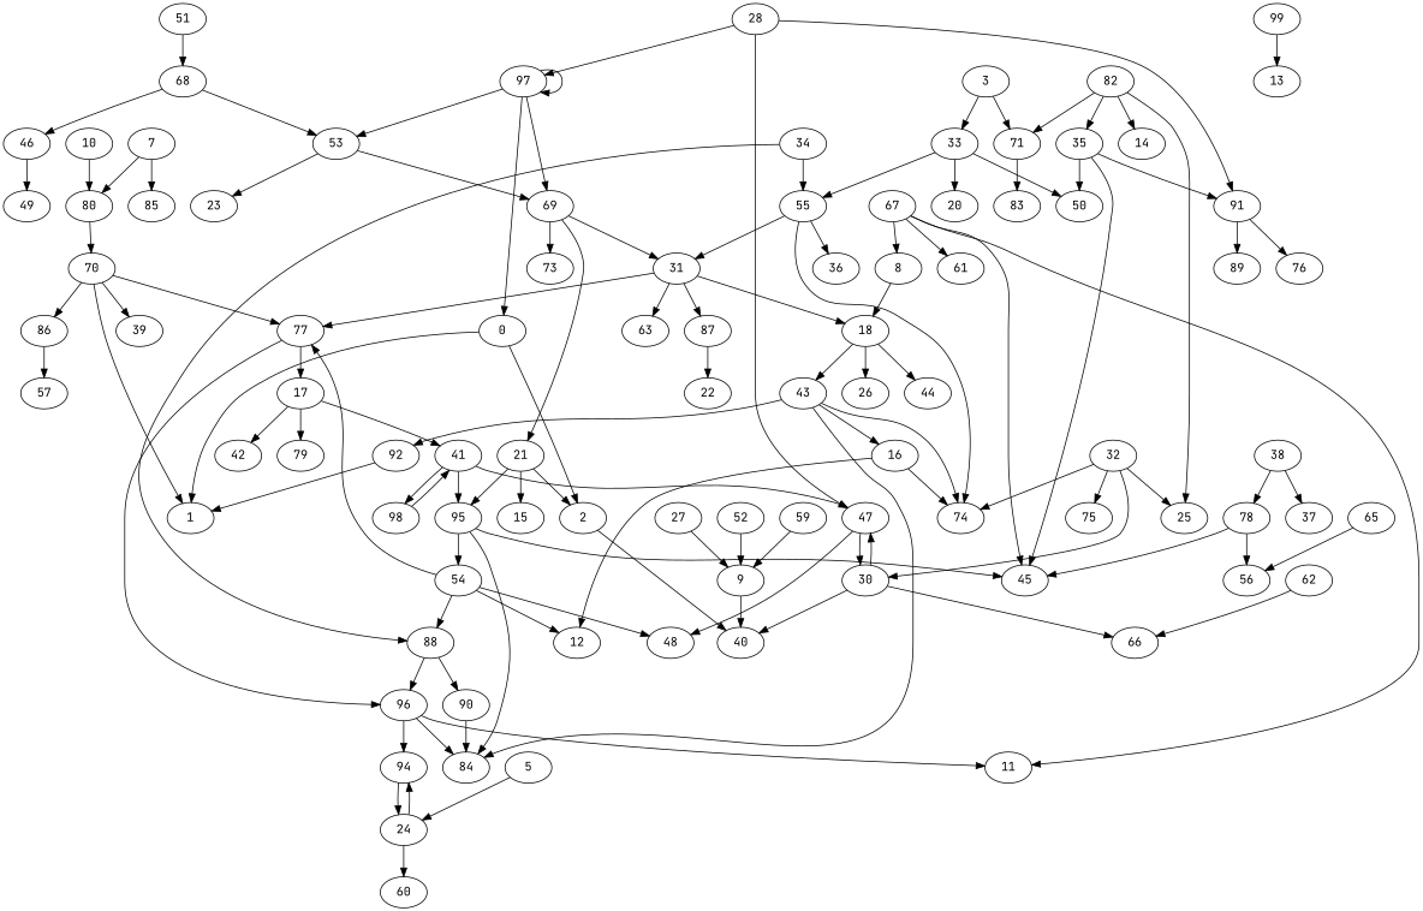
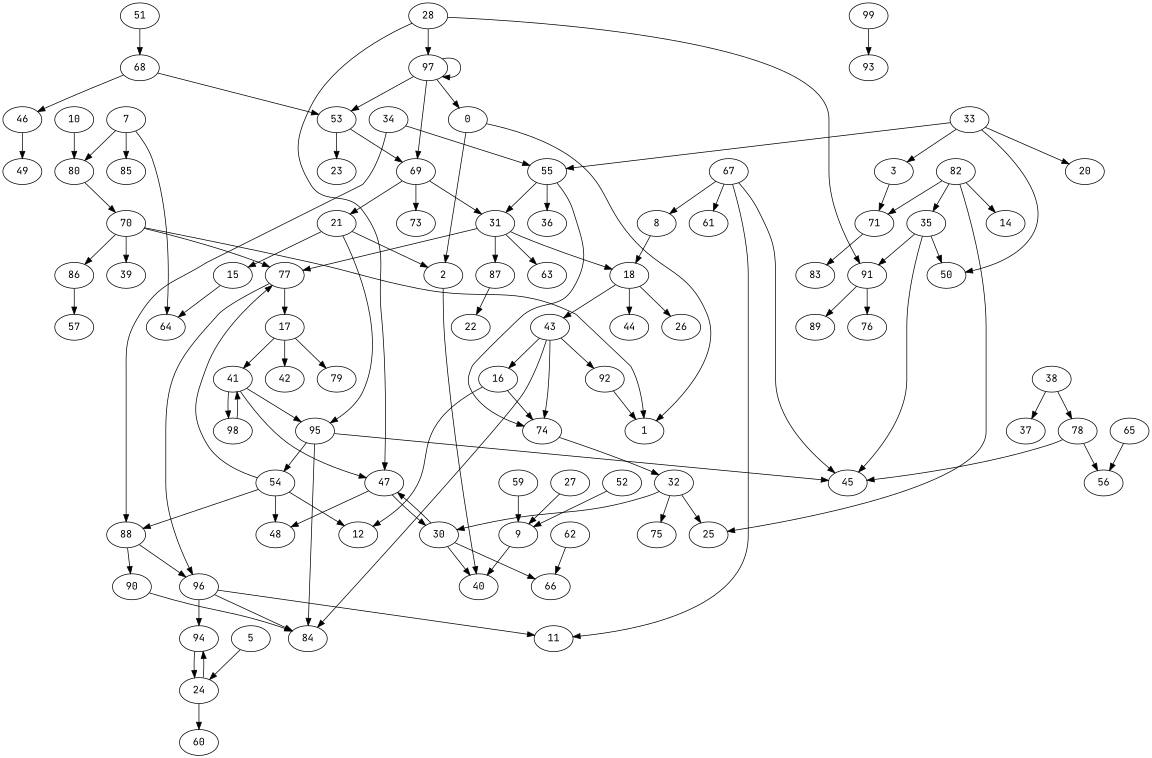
  digraph {
    fontname="JetBrains Mono"
    node [fontname="JetBrains Mono"]
    edge [fontname="JetBrains Mono"]
    0
    1
    2
    40
    3
    71
    83
    5
    24
    94
    60
    7
    85
+   64
    80
    70
    77
    39
    86
    8
    18
    26
    43
    44
    16
    74
    92
    84
    9
    10
    15
    12
    17
    79
    41
    42
    47
    95
    98
    30
    48
    45
    54
    27
    28
    91
    97
    89
    76
    53
    69
    66
    23
    31
    n55 [label=21]
    73
    63
    87
    96
    22
    11
    33
    20
    50
    55
    36
    34
    88
    90
    35
    38
    37
    78
    56
    46
    49
    51
    68
    52
    59
    62
    65
    67
    61
    57
    n86 [label=32]
    25
    75
    82
    14
    99
-   93 [label=13]
+   93
    0 -> 1
    0 -> 2
    2 -> 40
    3 -> 71
    71 -> 83
    5 -> 24
    24 -> 94
    24 -> 60
    94 -> 24
    7 -> 85
+   7 -> 64
    7 -> 80
    80 -> 70
    70 -> 1
    70 -> 77
    70 -> 39
    70 -> 86
    77 -> 17
    77 -> 96
    86 -> 57
    8 -> 18
    18 -> 26
    18 -> 43
    18 -> 44
    43 -> 16
    43 -> 74
    43 -> 92
    43 -> 84
    16 -> 74
    16 -> 12
    92 -> 1
    9 -> 40
    10 -> 80
+   15 -> 64
    17 -> 79
    17 -> 41
    17 -> 42
    41 -> 47
    41 -> 95
    41 -> 98
    47 -> 30
    47 -> 48
    95 -> 84
    95 -> 45
    95 -> 54
    98 -> 41
    30 -> 40
    30 -> 47
    30 -> 66
    54 -> 77
    54 -> 12
    54 -> 48
    54 -> 88
    27 -> 9
    28 -> 47
    28 -> 91
    28 -> 97
    91 -> 89
    91 -> 76
    97 -> 0
    97 -> 97
    97 -> 53
    97 -> 69
    53 -> 69
    53 -> 23
    69 -> 31
    69 -> n55
    69 -> 73
    31 -> 77
    31 -> 18
    31 -> 63
    31 -> 87
    n55 -> 2
    n55 -> 15
    n55 -> 95
    87 -> 22
    96 -> 94
    96 -> 84
    96 -> 11
-   3 -> 33
+   33 -> 3
    33 -> 20
    33 -> 50
    33 -> 55
    55 -> 74
    55 -> 31
    55 -> 36
    34 -> 55
    34 -> 88
    88 -> 96
    88 -> 90
    90 -> 84
    35 -> 45
    35 -> 91
    35 -> 50
    38 -> 37
    38 -> 78
    78 -> 45
    78 -> 56
    46 -> 49
    51 -> 68
    68 -> 53
    68 -> 46
    52 -> 9
    59 -> 9
    62 -> 66
    65 -> 56
    67 -> 8
    67 -> 45
    67 -> 11
    67 -> 61
-   n86 -> 74
+   74 -> n86
    n86 -> 30
    n86 -> 25
    n86 -> 75
    82 -> 71
    82 -> 35
    82 -> 25
    82 -> 14
    99 -> 93
  }
